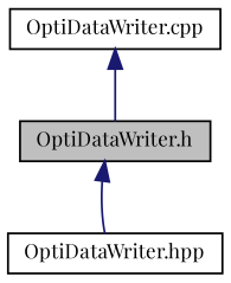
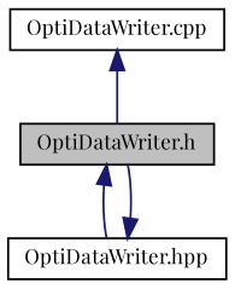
  digraph {
    fontname="Playfair Display"
    node [color=black fillcolor=white fontname="Playfair Display" fontsize=10 shape=record style=filled]
    edge [color=midnightblue dir=back fontname="Playfair Display" fontsize=10 labelfontname=FreeSans labelfontsize=10 style=solid]
    n1 [fillcolor=grey75 fontcolor=black height=0.2 label="OptiDataWriter.h" width=0.4]
    n2 [height=0.2 label="OptiDataWriter.hpp" width=0.4]
    n3 [height=0.2 label="OptiDataWriter.cpp" width=0.4]
    n1 -> n2
+   n2 -> n1
    n3 -> n1
  }
